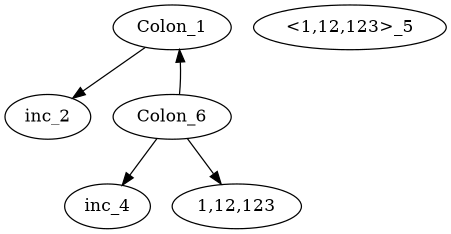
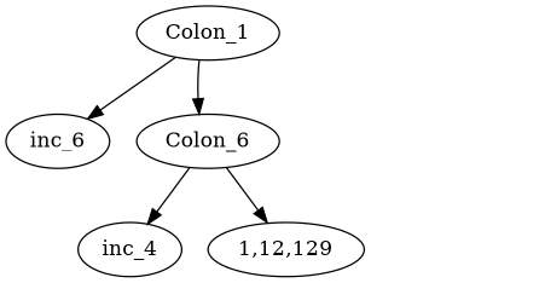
  digraph {
    n1 [label=Colon_1]
-   n2 [label=inc_2]
+   n2 [label=inc_6]
    n3 [label=Colon_6]
    n4 [label=inc_4]
-   "1,12,123"
-   n6 [label="<1,12,123>_5"]
+   "1,12,123" [label="1,12,129"]
    n1 -> n2
-   n3 -> n1
+   n1 -> n3
    n3 -> n4
    n3 -> "1,12,123"
  }
